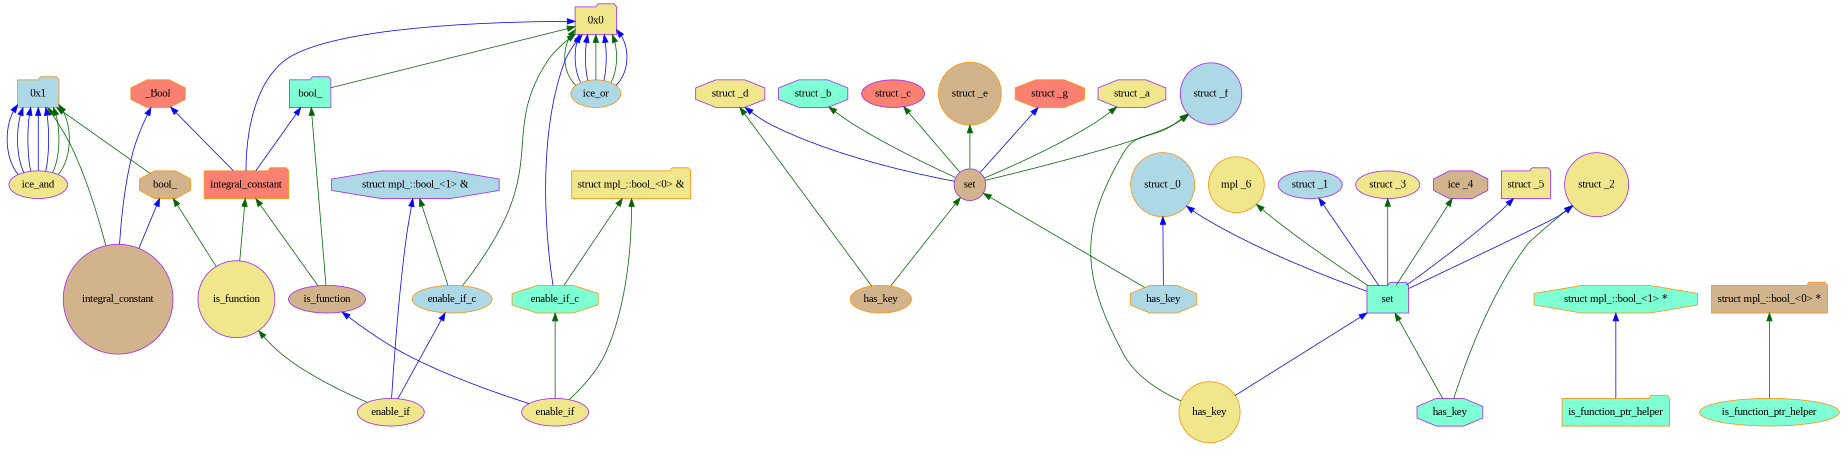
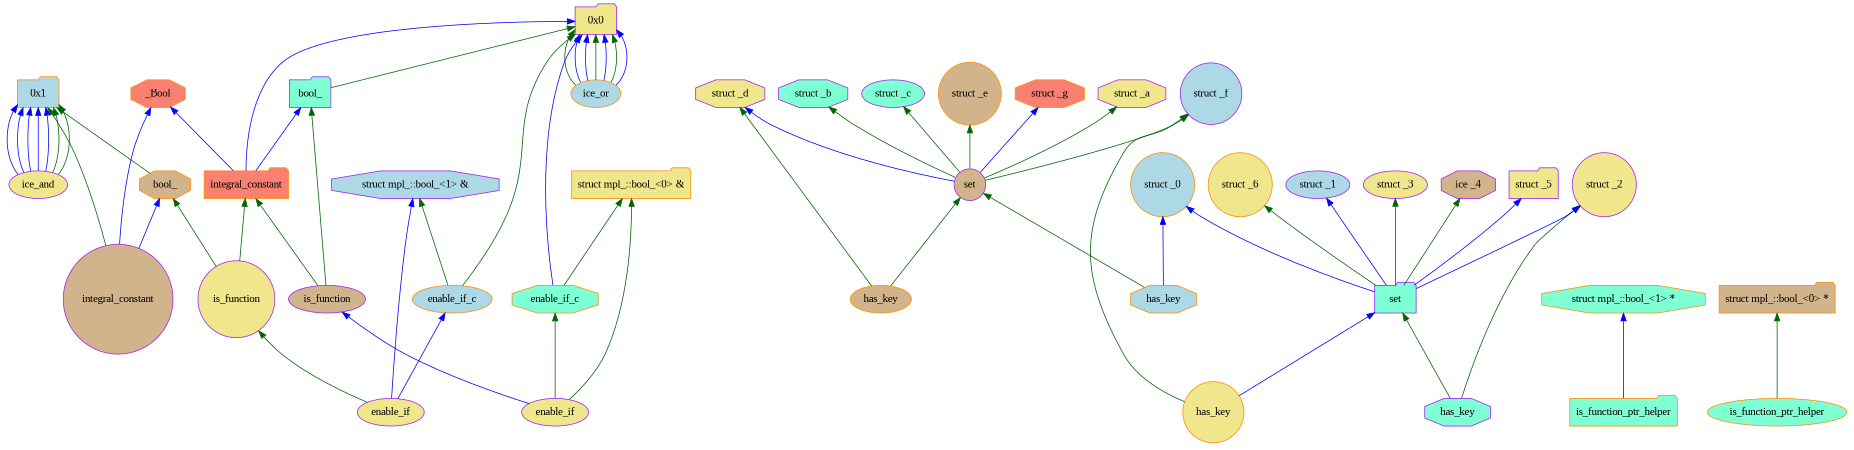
  digraph {
    fontname="Liberation Serif"
    rankdir=BT
    node [color=purple fillcolor=khaki fontname="Liberation Serif" shape=octagon style=filled]
    edge [color=darkgreen fontname="Liberation Serif"]
    n1 [color=darkorange fillcolor=salmon label=_Bool]
    n2 [color=darkorange fillcolor=lightblue label="struct _0" shape=circle]
    n3 [fillcolor=lightblue label="struct _1" shape=ellipse]
    n4 [label="struct _2" shape=circle]
    n5 [label="struct _3" shape=ellipse]
    n6 [fillcolor=tan label="ice _4"]
    n7 [label="struct _5" shape=folder]
-   n8 [color=darkorange label="mpl _6" shape=circle]
+   n8 [color=darkorange label="struct _6" shape=circle]
    n9 [label="struct _a"]
    n10 [fillcolor=aquamarine label="struct _b"]
-   n11 [fillcolor=salmon label="struct _c" shape=ellipse]
+   n11 [fillcolor=aquamarine label="struct _c" shape=ellipse]
    n12 [label="struct _d"]
    n13 [color=darkorange fillcolor=tan label="struct _e" shape=circle]
    n14 [fillcolor=lightblue label="struct _f" shape=circle]
    n15 [color=darkorange fillcolor=salmon label="struct _g"]
    n16 [fillcolor=lightblue label="struct mpl_::bool_&lt;1&gt; &amp;"]
    n17 [color=darkorange fillcolor=aquamarine label="struct mpl_::bool_&lt;1&gt; *"]
    n18 [color=darkorange label="struct mpl_::bool_&lt;0&gt; &amp;" shape=folder]
    n19 [color=darkorange fillcolor=tan label="struct mpl_::bool_&lt;0&gt; *" shape=folder]
    n20 [fillcolor=tan label=integral_constant shape=circle]
    n21 [color=darkorange fillcolor=tan label=bool_]
    n22 [color=darkorange fillcolor=lightblue label="0x1" shape=folder]
    n23 [label=enable_if shape=ellipse]
    n24 [label=is_function shape=circle]
    n25 [color=darkorange fillcolor=lightblue label=enable_if_c shape=ellipse]
    n26 [color=darkorange fillcolor=salmon label=integral_constant shape=folder]
    n27 [label="0x0" shape=folder]
    n28 [fillcolor=aquamarine label=bool_ shape=folder]
    n29 [color=darkorange fillcolor=aquamarine label=is_function_ptr_helper shape=folder]
    n30 [color=darkorange fillcolor=lightblue label=has_key]
    n31 [fillcolor=tan label=set shape=circle]
    n32 [fillcolor=aquamarine label=has_key]
    n33 [fillcolor=aquamarine label=set shape=folder]
    n34 [color=darkorange fillcolor=tan label=has_key shape=ellipse]
    n35 [fillcolor=tan label=is_function shape=ellipse]
    n36 [color=darkorange label=has_key shape=circle]
    n37 [label=ice_and shape=ellipse]
    n38 [color=darkorange fillcolor=lightblue label=ice_or shape=ellipse]
    n39 [label=enable_if shape=ellipse]
    n40 [color=darkorange fillcolor=aquamarine label=enable_if_c]
    n41 [color=darkorange fillcolor=aquamarine label=is_function_ptr_helper shape=ellipse]
    n20 -> n1 [color=blue]
    n20 -> n21 [color=blue]
    n20 -> n22
    n21 -> n22
    n23 -> n16 [color=blue]
    n23 -> n24
    n23 -> n25 [color=blue]
    n24 -> n21
    n24 -> n26
    n25 -> n16
    n25 -> n27
    n26 -> n1 [color=blue]
    n26 -> n27 [color=blue]
    n26 -> n28 [color=blue]
    n28 -> n27
    n29 -> n17 [color=blue]
    n30 -> n2 [color=blue]
    n30 -> n31
    n31 -> n9
    n31 -> n10
    n31 -> n11
    n31 -> n12 [color=blue]
    n31 -> n13
    n31 -> n14
    n31 -> n15 [color=blue]
    n32 -> n4
    n32 -> n33
    n33 -> n2 [color=blue]
    n33 -> n3 [color=blue]
    n33 -> n4 [color=blue]
    n33 -> n5
    n33 -> n6
    n33 -> n7 [color=blue]
    n33 -> n8
    n34 -> n12
    n34 -> n31
    n35 -> n26
    n35 -> n28
    n36 -> n14
    n36 -> n33 [color=blue]
    n37 -> n22 [color=blue]
    n37 -> n22 [color=blue]
    n37 -> n22 [color=blue]
    n37 -> n22 [color=blue]
    n37 -> n22 [color=blue]
    n37 -> n22
    n37 -> n22
    n38 -> n27
    n38 -> n27 [color=blue]
    n38 -> n27 [color=blue]
    n38 -> n27
    n38 -> n27 [color=blue]
    n38 -> n27
    n38 -> n27 [color=blue]
    n39 -> n18
    n39 -> n35 [color=blue]
    n39 -> n40
    n40 -> n18
    n40 -> n27 [color=blue]
    n41 -> n19
  }
